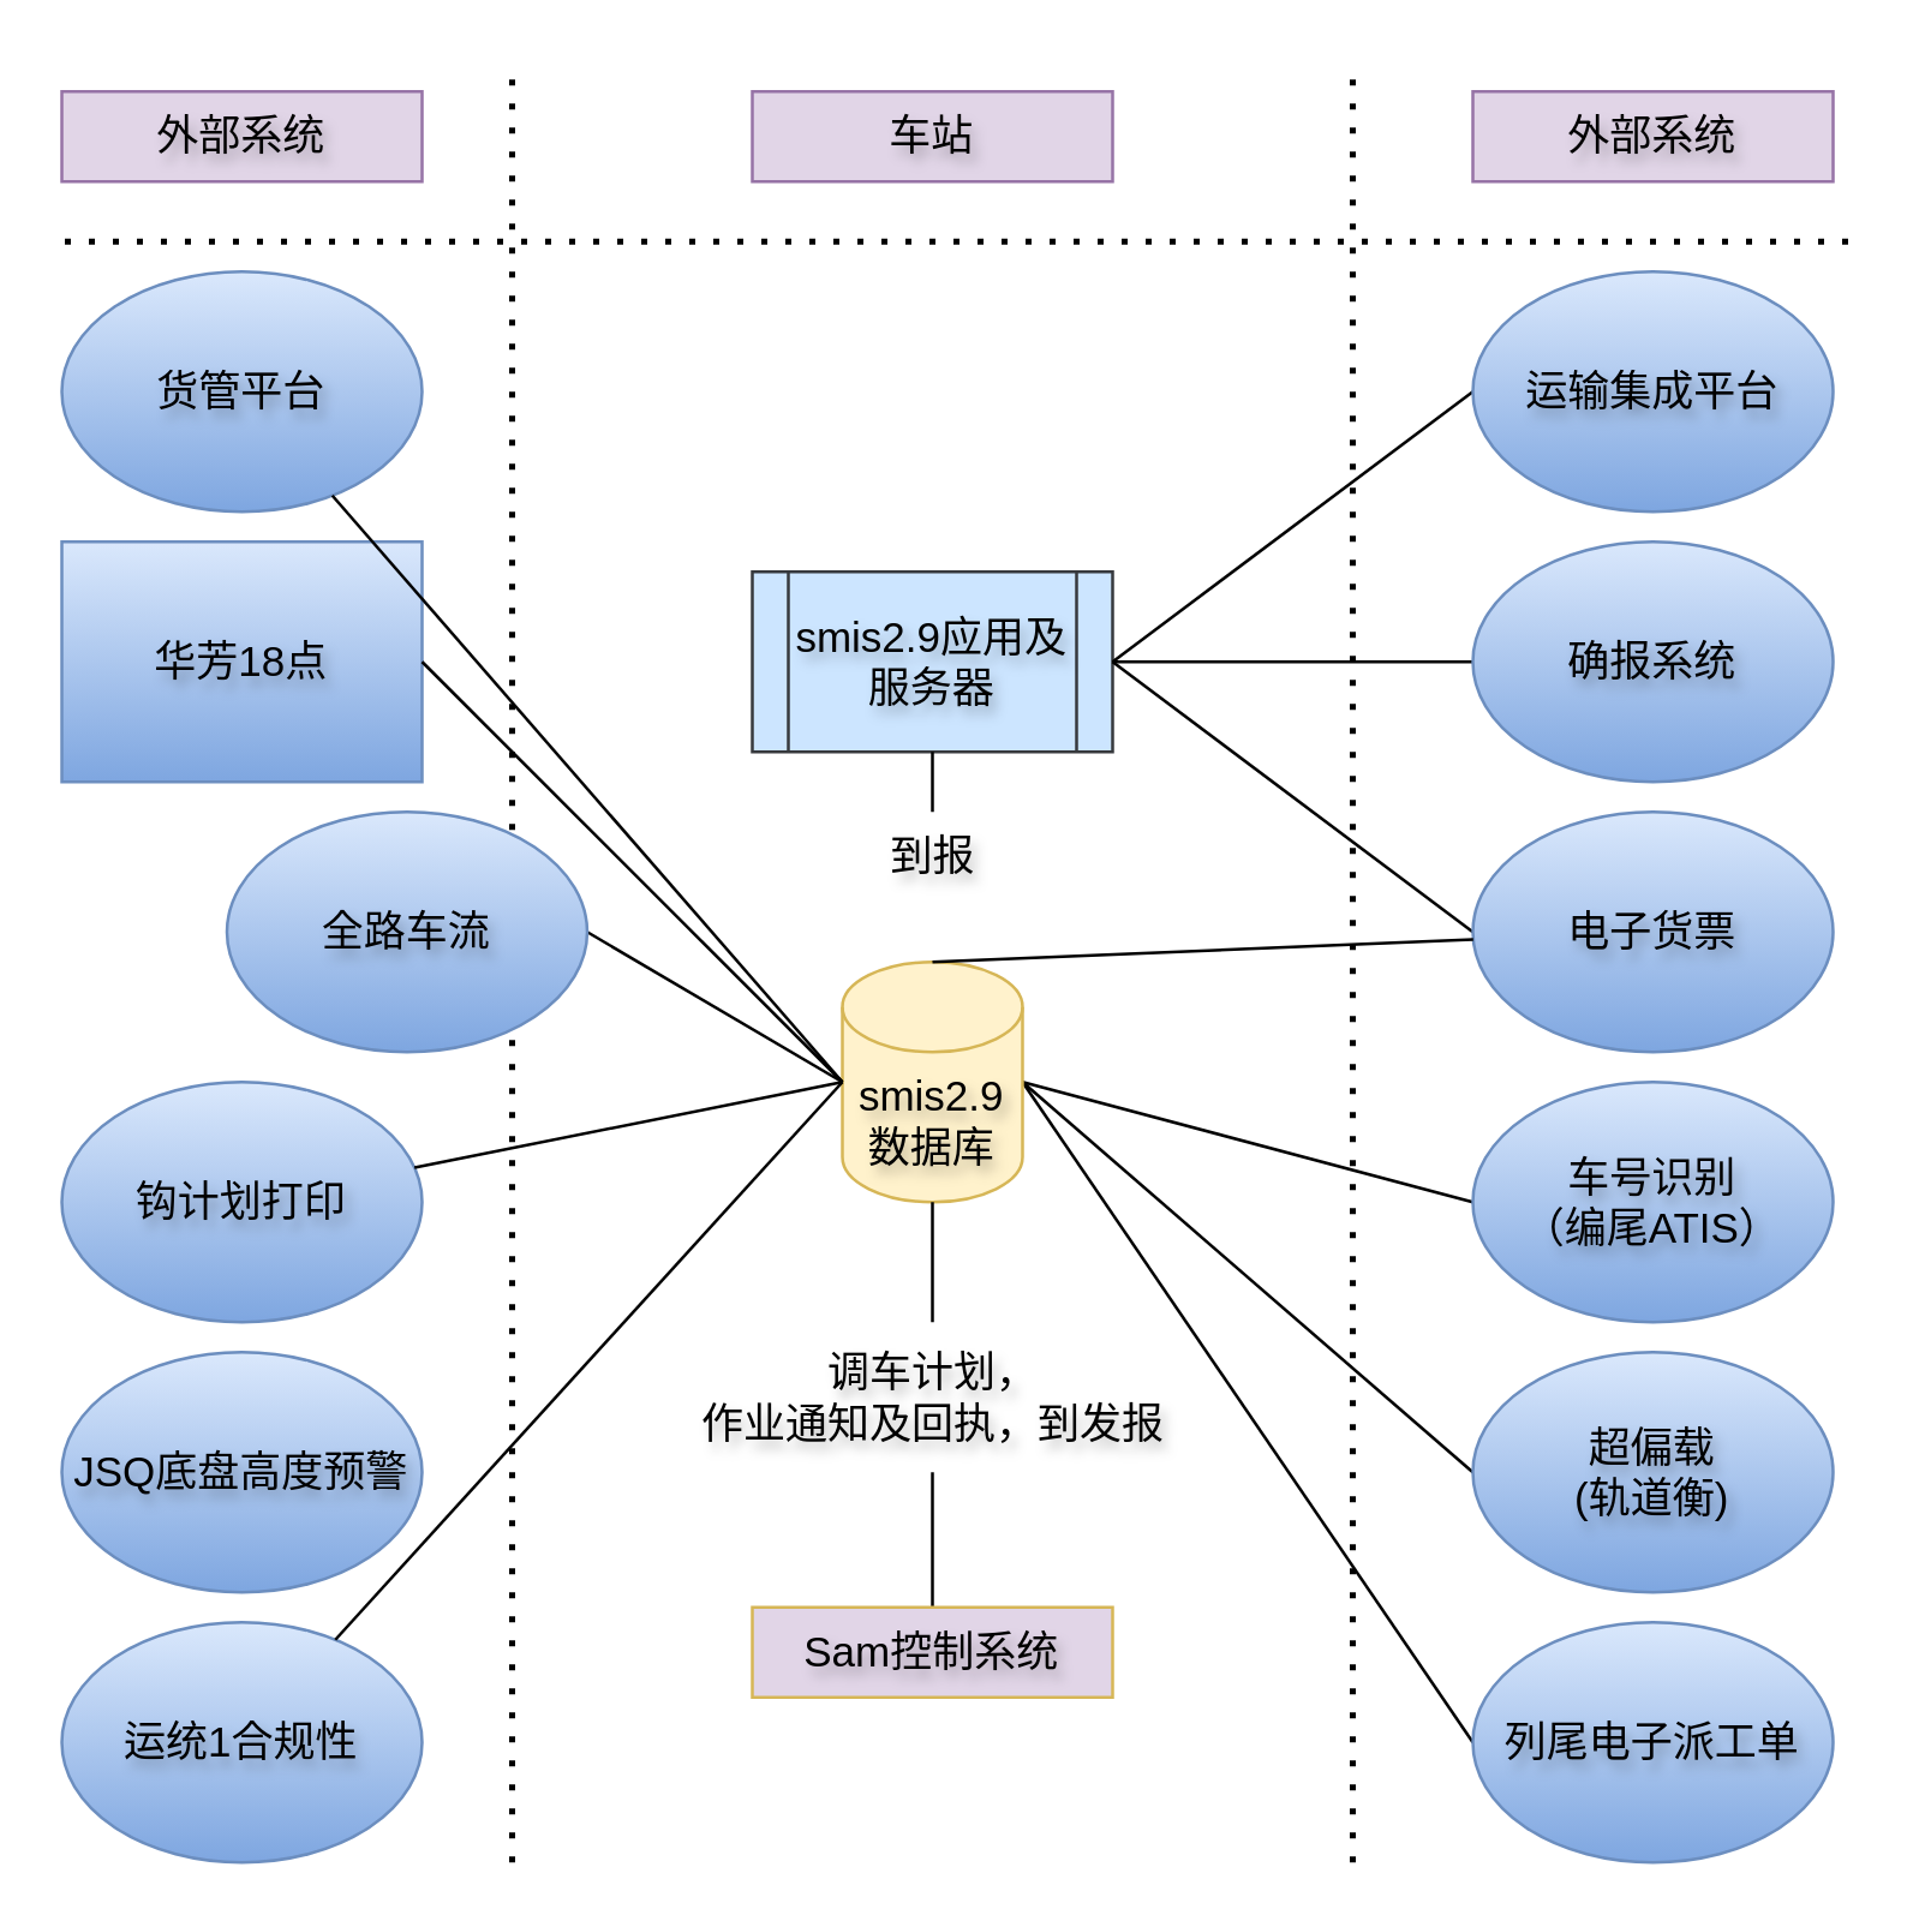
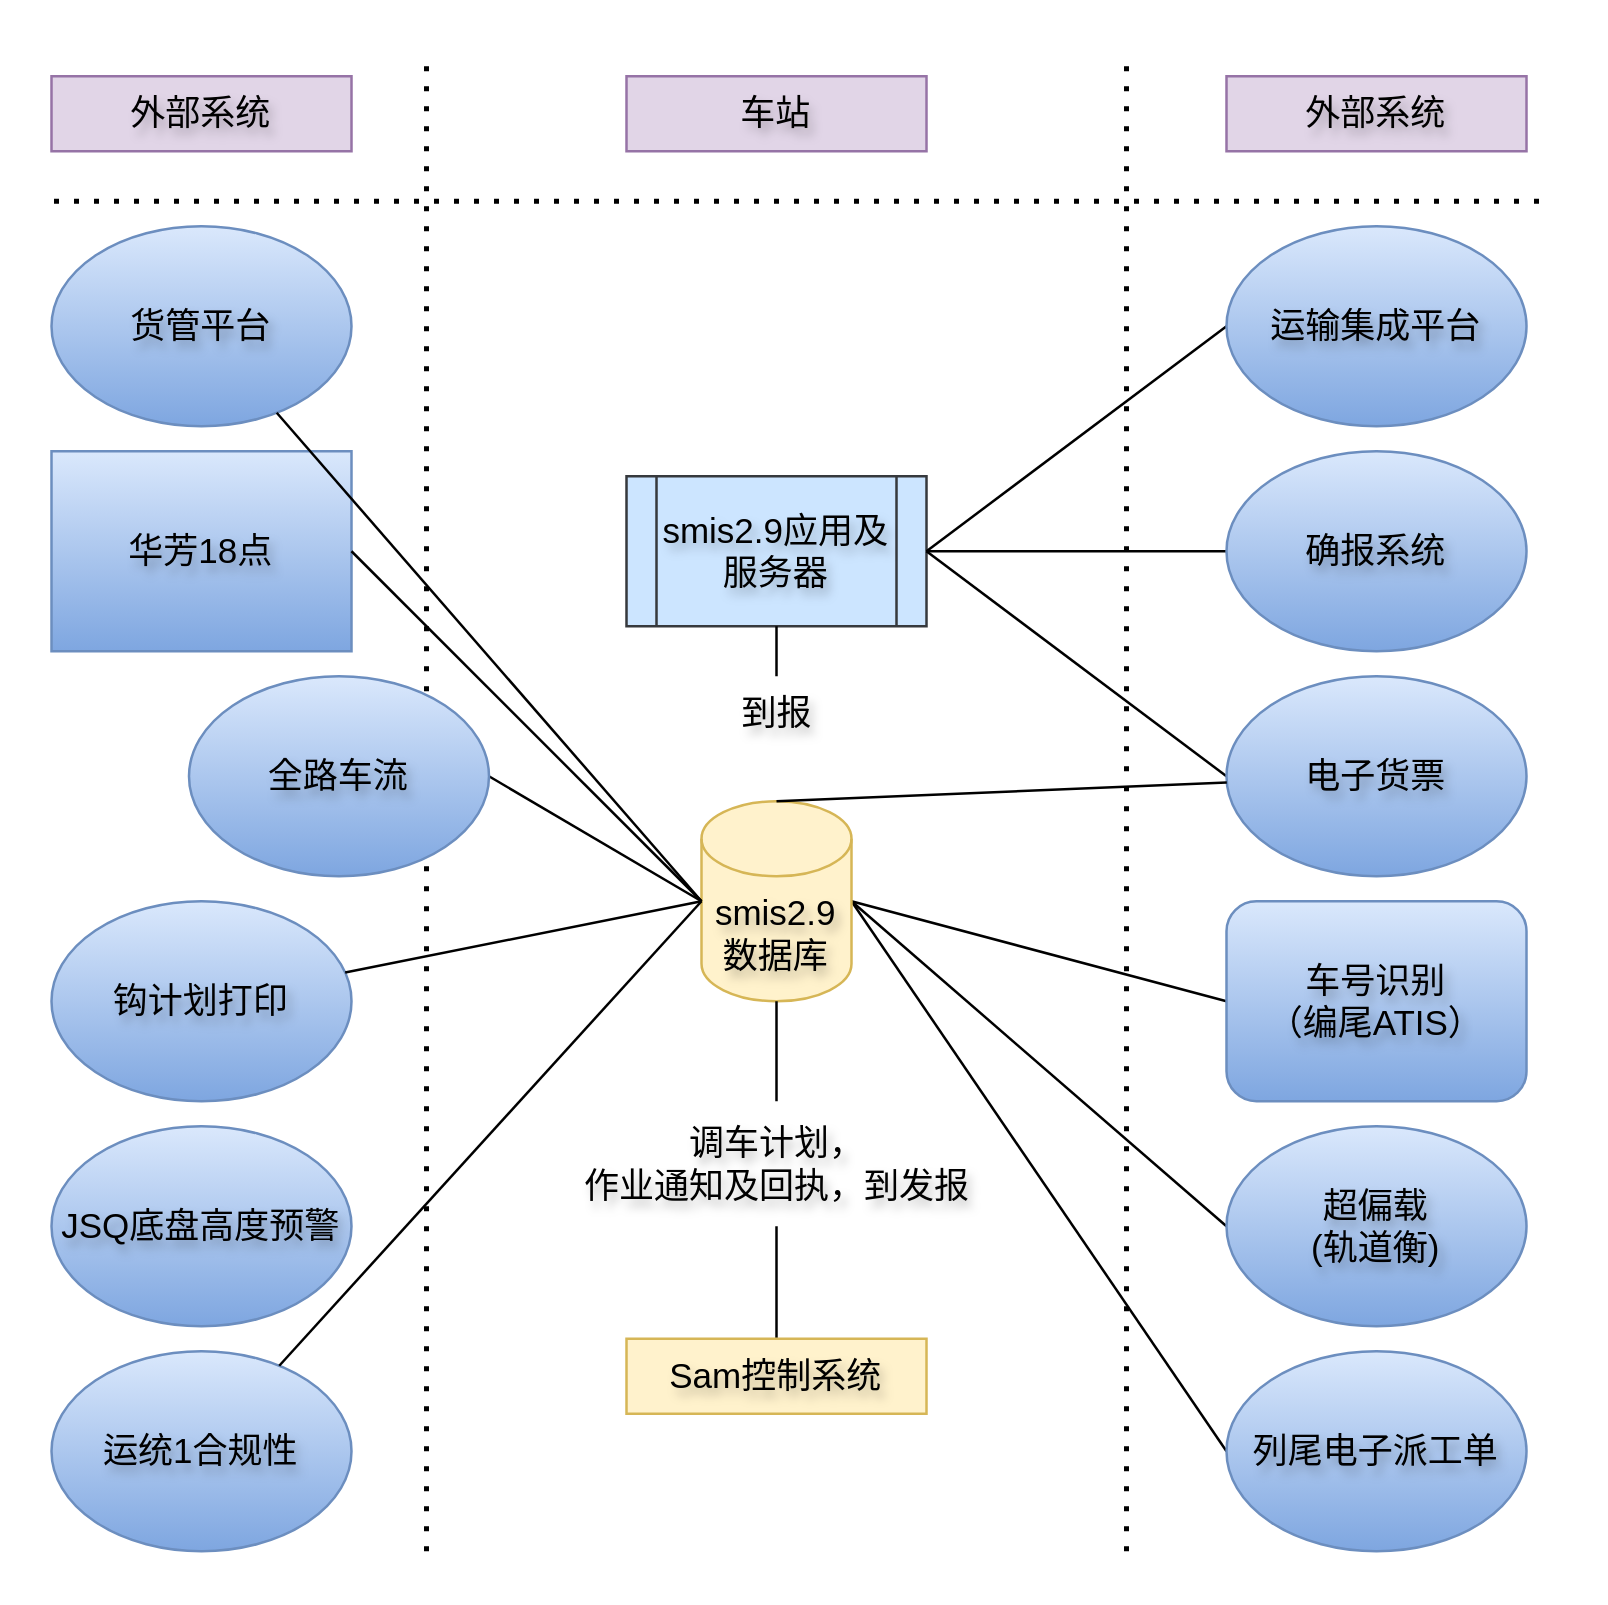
  <mxCell id="0" />
  <mxCell id="1" parent="0" />
  <mxCell id="2" value="&lt;font&gt;外部系统&lt;/font&gt;" style="rounded=0;whiteSpace=wrap;html=1;hachureGap=4;fontFamily=Helvetica;strokeColor=#9673a6;fontSize=14;fillColor=#e1d5e7;textShadow=1;" parent="1" vertex="1"><mxGeometry x="20" y="30" width="120" height="30" as="geometry" /></mxCell>
  <mxCell id="3" value="&lt;font&gt;外部系统&lt;/font&gt;" style="rounded=0;whiteSpace=wrap;html=1;hachureGap=4;fontFamily=Helvetica;strokeColor=#9673a6;fontSize=14;fillColor=#e1d5e7;textShadow=1;" parent="1" vertex="1"><mxGeometry x="490" y="30" width="120" height="30" as="geometry" /></mxCell>
  <mxCell id="4" value="&lt;font&gt;车站&lt;/font&gt;" style="rounded=0;whiteSpace=wrap;html=1;hachureGap=4;fontFamily=Helvetica;strokeColor=#9673a6;fontSize=14;fillColor=#e1d5e7;textShadow=1;" parent="1" vertex="1"><mxGeometry x="250" y="30" width="120" height="30" as="geometry" /></mxCell>
  <mxCell id="5" value="华芳18点" style="whiteSpace=wrap;html=1;hachureGap=4;fontFamily=Helvetica;fontSize=14;fillColor=#dae8fc;strokeColor=#6c8ebf;gradientColor=#7ea6e0;textShadow=1;rounded=0;" parent="1" vertex="1"><mxGeometry x="20" y="180" width="120" height="80" as="geometry" /></mxCell>
  <mxCell id="6" style="rounded=0;hachureGap=4;orthogonalLoop=1;jettySize=auto;html=1;entryX=0;entryY=0.5;entryDx=0;entryDy=0;fontFamily=Architects Daughter;fontSource=https%3A%2F%2Ffonts.googleapis.com%2Fcss%3Ffamily%3DArchitects%2BDaughter;endArrow=none;endFill=0;exitX=1;exitY=0.5;exitDx=0;exitDy=0;exitPerimeter=0;" edge="1" parent="1" source="11" target="32"><mxGeometry relative="1" as="geometry" /></mxCell>
  <mxCell id="7" style="rounded=0;hachureGap=4;orthogonalLoop=1;jettySize=auto;html=1;entryX=0;entryY=0.5;entryDx=0;entryDy=0;fontFamily=Architects Daughter;fontSource=https%3A%2F%2Ffonts.googleapis.com%2Fcss%3Ffamily%3DArchitects%2BDaughter;endArrow=none;endFill=0;exitX=1;exitY=0.5;exitDx=0;exitDy=0;exitPerimeter=0;" edge="1" parent="1" source="11" target="33"><mxGeometry relative="1" as="geometry" /></mxCell>
  <mxCell id="8" style="rounded=0;hachureGap=4;orthogonalLoop=1;jettySize=auto;html=1;entryX=0;entryY=0.5;entryDx=0;entryDy=0;fontFamily=Architects Daughter;fontSource=https%3A%2F%2Ffonts.googleapis.com%2Fcss%3Ffamily%3DArchitects%2BDaughter;endArrow=none;endFill=0;exitX=1;exitY=0.5;exitDx=0;exitDy=0;exitPerimeter=0;" edge="1" parent="1" source="11" target="34"><mxGeometry relative="1" as="geometry" /></mxCell>
  <mxCell id="9" value="&lt;font&gt;smis2.9应用及服务器&lt;/font&gt;" style="shape=process;whiteSpace=wrap;html=1;backgroundOutline=1;hachureGap=4;fontFamily=Helvetica;fontSize=14;fillColor=#cce5ff;strokeColor=#36393d;textShadow=1;" parent="1" vertex="1"><mxGeometry x="250" y="190" width="120" height="60" as="geometry" /></mxCell>
  <mxCell id="10" style="rounded=0;hachureGap=4;orthogonalLoop=1;jettySize=auto;html=1;entryX=0.5;entryY=0;entryDx=0;entryDy=0;fontFamily=Helvetica;endArrow=none;endFill=0;fontSize=14;textShadow=1;" parent="1" source="37" target="13" edge="1"><mxGeometry relative="1" as="geometry" /></mxCell>
  <mxCell id="11" value="&lt;font&gt;smis2.9&lt;/font&gt;&lt;div&gt;&lt;font&gt;数据库&lt;/font&gt;&lt;/div&gt;" style="shape=cylinder3;whiteSpace=wrap;html=1;boundedLbl=1;backgroundOutline=1;size=15;hachureGap=4;fontFamily=Helvetica;fontSize=14;fillColor=#fff2cc;strokeColor=#d6b656;textShadow=1;" parent="1" vertex="1"><mxGeometry x="280" y="320" width="60" height="80" as="geometry" /></mxCell>
  <mxCell id="12" value="" style="endArrow=none;html=1;rounded=0;hachureGap=4;fontFamily=Helvetica;entryX=0.5;entryY=1;entryDx=0;entryDy=0;exitX=0.5;exitY=0;exitDx=0;exitDy=0;exitPerimeter=0;fontSize=14;textShadow=1;" parent="1" source="39" target="9" edge="1"><mxGeometry width="50" height="50" relative="1" as="geometry"><mxPoint x="300" y="240" as="sourcePoint" /><mxPoint x="350" y="190" as="targetPoint" /></mxGeometry></mxCell>
- <mxCell id="13" value="&lt;font&gt;Sam控制系统&lt;/font&gt;" style="whiteSpace=wrap;html=1;fontFamily=Helvetica;hachureGap=4;fontSize=14;fillColor=#e1d5e7;strokeColor=#d6b656;textShadow=1;" parent="1" vertex="1"><mxGeometry x="250" y="535" width="120" height="30" as="geometry" /></mxCell>
+ <mxCell id="13" value="&lt;font&gt;Sam控制系统&lt;/font&gt;" style="whiteSpace=wrap;html=1;fontFamily=Helvetica;hachureGap=4;fontSize=14;fillColor=#fff2cc;strokeColor=#d6b656;textShadow=1;" parent="1" vertex="1"><mxGeometry x="250" y="535" width="120" height="30" as="geometry" /></mxCell>
  <mxCell id="14" value="" style="endArrow=none;dashed=1;html=1;dashPattern=1 3;strokeWidth=2;rounded=0;hachureGap=4;fontFamily=Helvetica;fontSize=14;textShadow=1;" parent="1" edge="1"><mxGeometry width="50" height="50" relative="1" as="geometry"><mxPoint x="450" y="620" as="sourcePoint" /><mxPoint x="450" y="20" as="targetPoint" /></mxGeometry></mxCell>
  <mxCell id="15" value="" style="endArrow=none;dashed=1;html=1;dashPattern=1 3;strokeWidth=2;rounded=0;hachureGap=4;fontFamily=Helvetica;fontSize=14;textShadow=1;" parent="1" edge="1"><mxGeometry width="50" height="50" relative="1" as="geometry"><mxPoint x="21" y="80" as="sourcePoint" /><mxPoint x="621" y="80" as="targetPoint" /></mxGeometry></mxCell>
  <mxCell id="16" value="" style="endArrow=none;dashed=1;html=1;dashPattern=1 3;strokeWidth=2;rounded=0;hachureGap=4;fontFamily=Helvetica;fontSize=14;textShadow=1;" parent="1" edge="1"><mxGeometry width="50" height="50" relative="1" as="geometry"><mxPoint x="170" y="620" as="sourcePoint" /><mxPoint x="170" y="20" as="targetPoint" /></mxGeometry></mxCell>
  <mxCell id="17" style="rounded=0;hachureGap=4;orthogonalLoop=1;jettySize=auto;html=1;fontFamily=Architects Daughter;fontSource=https%3A%2F%2Ffonts.googleapis.com%2Fcss%3Ffamily%3DArchitects%2BDaughter;endArrow=none;endFill=0;exitX=1;exitY=0.5;exitDx=0;exitDy=0;textShadow=1;entryX=0;entryY=0.5;entryDx=0;entryDy=0;entryPerimeter=0;" parent="1" source="18" edge="1" target="11"><mxGeometry relative="1" as="geometry"><mxPoint x="280" y="270" as="targetPoint" /></mxGeometry></mxCell>
  <mxCell id="18" value="&lt;span&gt;全路车流&lt;/span&gt;" style="ellipse;whiteSpace=wrap;html=1;hachureGap=4;fontFamily=Helvetica;fontSize=14;fillColor=#dae8fc;strokeColor=#6c8ebf;gradientColor=#7ea6e0;textShadow=1;" parent="1" vertex="1"><mxGeometry x="75" y="270" width="120" height="80" as="geometry" /></mxCell>
  <mxCell id="19" style="rounded=0;hachureGap=4;orthogonalLoop=1;jettySize=auto;html=1;entryX=0;entryY=0.5;entryDx=0;entryDy=0;entryPerimeter=0;fontFamily=Architects Daughter;fontSource=https%3A%2F%2Ffonts.googleapis.com%2Fcss%3Ffamily%3DArchitects%2BDaughter;endArrow=none;endFill=0;exitX=1;exitY=0.5;exitDx=0;exitDy=0;textShadow=1;" parent="1" source="5" target="11" edge="1"><mxGeometry relative="1" as="geometry" /></mxCell>
  <mxCell id="20" value="货管平台" style="ellipse;whiteSpace=wrap;html=1;hachureGap=4;fontFamily=Helvetica;fontSize=14;fillColor=#dae8fc;strokeColor=#6c8ebf;gradientColor=#7ea6e0;textShadow=1;" parent="1" vertex="1"><mxGeometry x="20" y="90" width="120" height="80" as="geometry" /></mxCell>
  <mxCell id="21" style="rounded=0;hachureGap=4;orthogonalLoop=1;jettySize=auto;html=1;fontFamily=Architects Daughter;fontSource=https%3A%2F%2Ffonts.googleapis.com%2Fcss%3Ffamily%3DArchitects%2BDaughter;endArrow=none;endFill=0;exitX=0;exitY=0.5;exitDx=0;exitDy=0;textShadow=1;entryX=1;entryY=0.5;entryDx=0;entryDy=0;" parent="1" source="22" edge="1" target="9"><mxGeometry relative="1" as="geometry"><mxPoint x="370" y="160" as="targetPoint" /></mxGeometry></mxCell>
  <mxCell id="22" value="&lt;font&gt;确报系统&lt;/font&gt;" style="ellipse;whiteSpace=wrap;html=1;hachureGap=4;fontFamily=Helvetica;fontSize=14;fillColor=#dae8fc;strokeColor=#6c8ebf;gradientColor=#7ea6e0;textShadow=1;" parent="1" vertex="1"><mxGeometry x="490" y="180" width="120" height="80" as="geometry" /></mxCell>
  <mxCell id="23" style="rounded=0;hachureGap=4;orthogonalLoop=1;jettySize=auto;html=1;fontFamily=Architects Daughter;fontSource=https%3A%2F%2Ffonts.googleapis.com%2Fcss%3Ffamily%3DArchitects%2BDaughter;endArrow=none;endFill=0;exitX=0;exitY=0.5;exitDx=0;exitDy=0;textShadow=1;entryX=1;entryY=0.5;entryDx=0;entryDy=0;" parent="1" source="24" edge="1" target="9"><mxGeometry relative="1" as="geometry"><mxPoint x="370" y="160" as="targetPoint" /></mxGeometry></mxCell>
  <mxCell id="24" value="&lt;font&gt;运输集成平台&lt;/font&gt;" style="ellipse;whiteSpace=wrap;html=1;hachureGap=4;fontFamily=Helvetica;fontSize=14;fillColor=#dae8fc;strokeColor=#6c8ebf;gradientColor=#7ea6e0;textShadow=1;" parent="1" vertex="1"><mxGeometry x="490" y="90" width="120" height="80" as="geometry" /></mxCell>
  <mxCell id="25" style="rounded=0;hachureGap=4;orthogonalLoop=1;jettySize=auto;html=1;fontFamily=Architects Daughter;fontSource=https%3A%2F%2Ffonts.googleapis.com%2Fcss%3Ffamily%3DArchitects%2BDaughter;endArrow=none;endFill=0;exitX=0;exitY=0.5;exitDx=0;exitDy=0;textShadow=1;entryX=1;entryY=0.5;entryDx=0;entryDy=0;" parent="1" source="26" edge="1" target="9"><mxGeometry relative="1" as="geometry"><mxPoint x="370" y="160" as="targetPoint" /></mxGeometry></mxCell>
  <mxCell id="26" value="&lt;font&gt;电子货票&lt;/font&gt;" style="ellipse;whiteSpace=wrap;html=1;hachureGap=4;fontFamily=Helvetica;fontSize=14;fillColor=#dae8fc;strokeColor=#6c8ebf;gradientColor=#7ea6e0;textShadow=1;" parent="1" vertex="1"><mxGeometry x="490" y="270" width="120" height="80" as="geometry" /></mxCell>
  <mxCell id="27" value="&lt;span&gt;钩计划打印&lt;/span&gt;" style="ellipse;whiteSpace=wrap;html=1;hachureGap=4;fontFamily=Helvetica;fontSize=14;fillColor=#dae8fc;strokeColor=#6c8ebf;gradientColor=#7ea6e0;textShadow=1;" vertex="1" parent="1"><mxGeometry x="20" y="360" width="120" height="80" as="geometry" /></mxCell>
  <mxCell id="28" value="&lt;span&gt;JSQ底盘高度预警&lt;/span&gt;" style="ellipse;whiteSpace=wrap;html=1;hachureGap=4;fontFamily=Helvetica;fontSize=14;fillColor=#dae8fc;strokeColor=#6c8ebf;gradientColor=#7ea6e0;textShadow=1;" vertex="1" parent="1"><mxGeometry x="20" y="450" width="120" height="80" as="geometry" /></mxCell>
  <mxCell id="29" value="&lt;span&gt;运统1合规性&lt;/span&gt;" style="ellipse;whiteSpace=wrap;html=1;hachureGap=4;fontFamily=Helvetica;fontSize=14;fillColor=#dae8fc;strokeColor=#6c8ebf;gradientColor=#7ea6e0;textShadow=1;" vertex="1" parent="1"><mxGeometry x="20" y="540" width="120" height="80" as="geometry" /></mxCell>
  <mxCell id="30" style="rounded=0;hachureGap=4;orthogonalLoop=1;jettySize=auto;html=1;entryX=0;entryY=0.5;entryDx=0;entryDy=0;entryPerimeter=0;fontFamily=Architects Daughter;fontSource=https%3A%2F%2Ffonts.googleapis.com%2Fcss%3Ffamily%3DArchitects%2BDaughter;endArrow=none;endFill=0;" edge="1" parent="1" source="20" target="11"><mxGeometry relative="1" as="geometry" /></mxCell>
  <mxCell id="31" style="rounded=0;hachureGap=4;orthogonalLoop=1;jettySize=auto;html=1;entryX=0;entryY=0.5;entryDx=0;entryDy=0;entryPerimeter=0;fontFamily=Architects Daughter;fontSource=https%3A%2F%2Ffonts.googleapis.com%2Fcss%3Ffamily%3DArchitects%2BDaughter;endArrow=none;endFill=0;" edge="1" parent="1" source="27" target="11"><mxGeometry relative="1" as="geometry" /></mxCell>
- <mxCell id="32" value="&lt;font&gt;车号识别&lt;/font&gt;&lt;div&gt;&lt;font&gt;（编尾ATIS）&lt;/font&gt;&lt;/div&gt;" style="ellipse;whiteSpace=wrap;html=1;hachureGap=4;fontFamily=Helvetica;fontSize=14;fillColor=#dae8fc;strokeColor=#6c8ebf;gradientColor=#7ea6e0;textShadow=1;" vertex="1" parent="1"><mxGeometry x="490" y="360" width="120" height="80" as="geometry" /></mxCell>
+ <mxCell id="32" value="&lt;font&gt;车号识别&lt;/font&gt;&lt;div&gt;&lt;font&gt;（编尾ATIS）&lt;/font&gt;&lt;/div&gt;" style="whiteSpace=wrap;html=1;hachureGap=4;fontFamily=Helvetica;fontSize=14;fillColor=#dae8fc;strokeColor=#6c8ebf;gradientColor=#7ea6e0;textShadow=1;rounded=1;" vertex="1" parent="1"><mxGeometry x="490" y="360" width="120" height="80" as="geometry" /></mxCell>
  <mxCell id="33" value="超偏载&lt;br&gt;(轨道衡)" style="ellipse;whiteSpace=wrap;html=1;hachureGap=4;fontFamily=Helvetica;fontSize=14;fillColor=#dae8fc;strokeColor=#6c8ebf;gradientColor=#7ea6e0;textShadow=1;" vertex="1" parent="1"><mxGeometry x="490" y="450" width="120" height="80" as="geometry" /></mxCell>
  <mxCell id="34" value="列尾电子派工单" style="ellipse;whiteSpace=wrap;html=1;hachureGap=4;fontFamily=Helvetica;fontSize=14;fillColor=#dae8fc;strokeColor=#6c8ebf;gradientColor=#7ea6e0;textShadow=1;" vertex="1" parent="1"><mxGeometry x="490" y="540" width="120" height="80" as="geometry" /></mxCell>
  <mxCell id="35" style="rounded=0;hachureGap=4;orthogonalLoop=1;jettySize=auto;html=1;entryX=0;entryY=0.5;entryDx=0;entryDy=0;entryPerimeter=0;fontFamily=Architects Daughter;fontSource=https%3A%2F%2Ffonts.googleapis.com%2Fcss%3Ffamily%3DArchitects%2BDaughter;endArrow=none;endFill=0;" edge="1" parent="1" source="29" target="11"><mxGeometry relative="1" as="geometry" /></mxCell>
  <mxCell id="36" value="" style="rounded=0;hachureGap=4;orthogonalLoop=1;jettySize=auto;html=1;entryX=0.5;entryY=0;entryDx=0;entryDy=0;fontFamily=Helvetica;endArrow=none;endFill=0;fontSize=14;textShadow=1;" edge="1" parent="1" source="11" target="37"><mxGeometry relative="1" as="geometry"><mxPoint x="310" y="310" as="sourcePoint" /><mxPoint x="310" y="535" as="targetPoint" /></mxGeometry></mxCell>
  <mxCell id="37" value="调车计划，&lt;div&gt;作业通知及回执，到发报&lt;/div&gt;" style="text;html=1;align=center;verticalAlign=middle;resizable=0;points=[];autosize=1;strokeColor=none;fillColor=none;fontFamily=Helvetica;fontSize=14;textShadow=1;" parent="1" vertex="1"><mxGeometry x="220" y="440" width="180" height="50" as="geometry" /></mxCell>
  <mxCell id="38" value="" style="endArrow=none;html=1;rounded=0;hachureGap=4;fontFamily=Helvetica;exitX=0.5;exitY=0;exitDx=0;exitDy=0;exitPerimeter=0;fontSize=14;textShadow=1;" edge="1" parent="1" source="11" target="26"><mxGeometry width="50" height="50" relative="1" as="geometry"><mxPoint x="310" y="320" as="sourcePoint" /><mxPoint x="310" y="250" as="targetPoint" /></mxGeometry></mxCell>
  <mxCell id="39" value="到报" style="text;html=1;align=center;verticalAlign=middle;resizable=0;points=[];autosize=1;strokeColor=none;fillColor=none;fontFamily=Helvetica;fontSize=14;textShadow=1;" parent="1" vertex="1"><mxGeometry x="285" y="270" width="50" height="30" as="geometry" /></mxCell>
